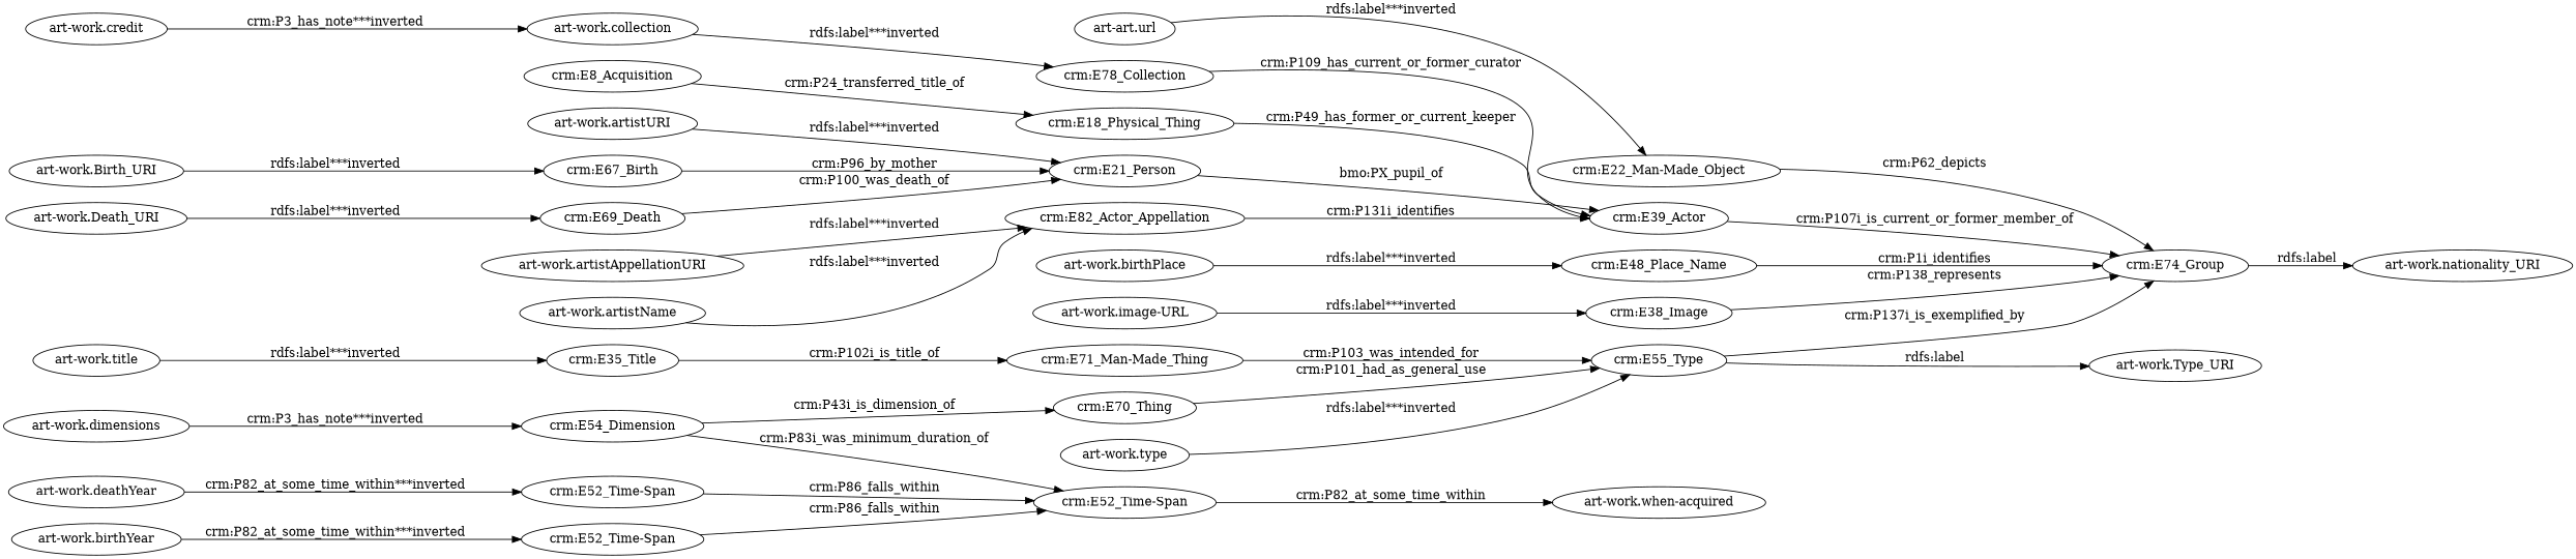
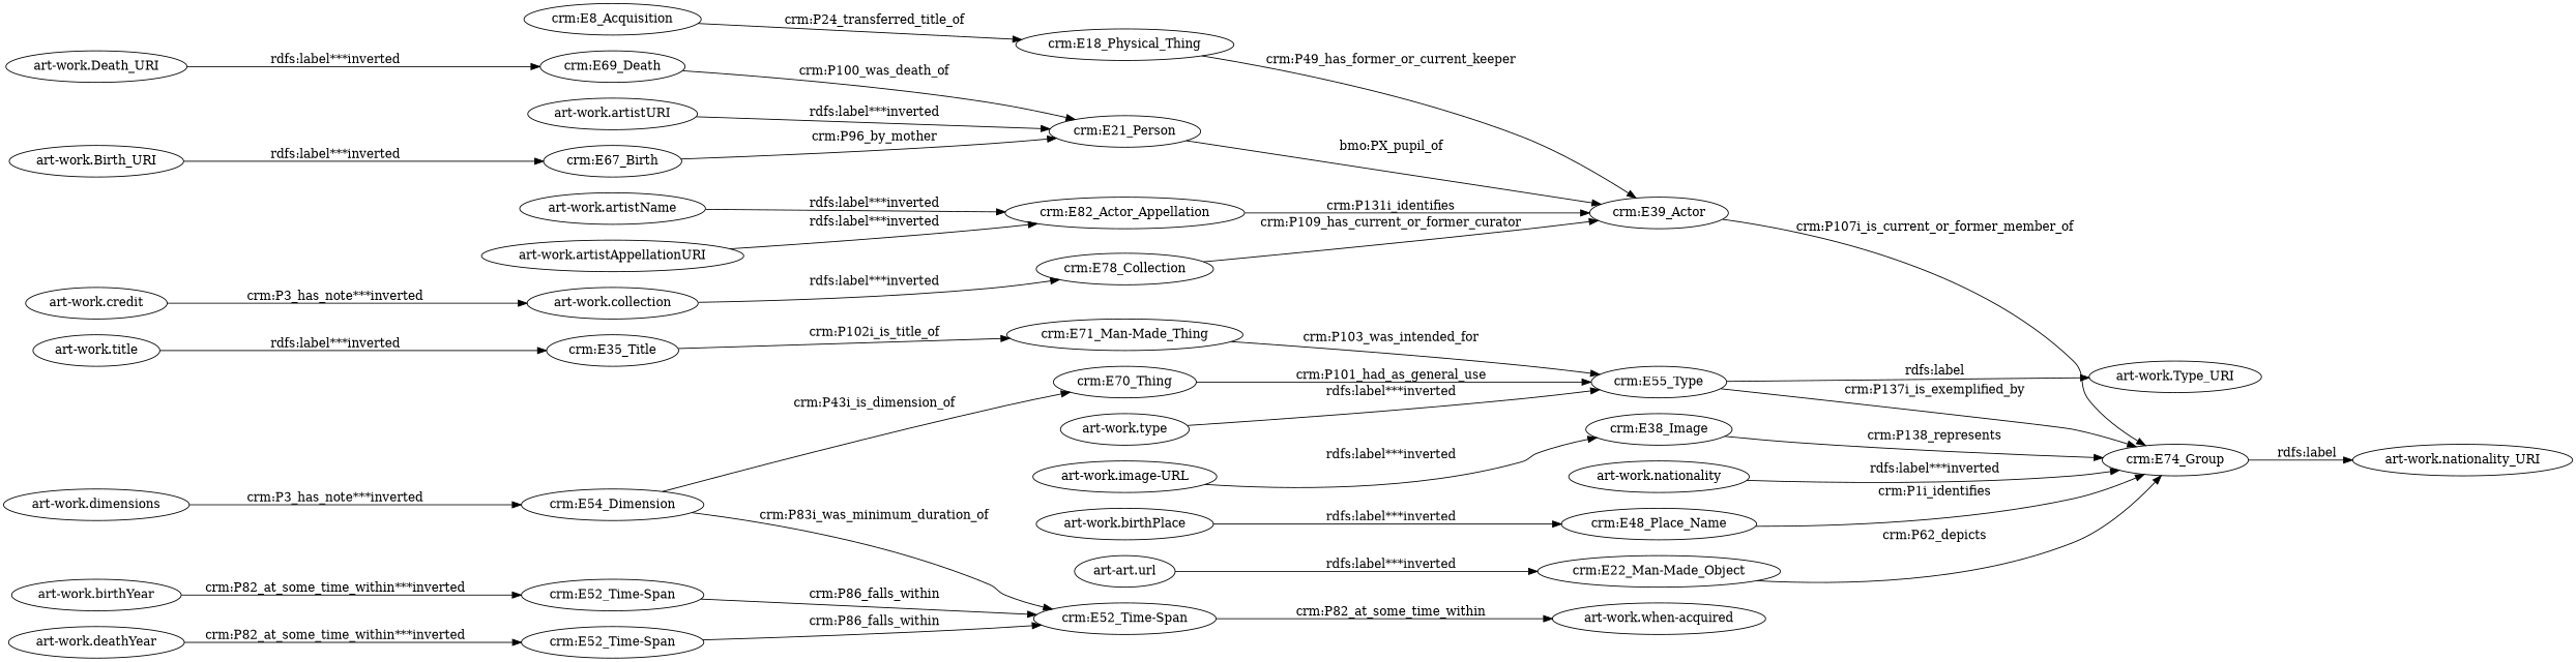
  digraph {
    rankdir=LR
    node [type=class_uri]
    edge [type=st_property_uri weight=1]
    n1 [label="art-work.Birth_URI" type=attribute_name]
    n2 [label="crm:E67_Birth"]
    n3 [label="crm:E21_Person"]
    n4 [label="crm:E39_Actor"]
    n5 [label="art-work.Death_URI" type=attribute_name]
    n6 [label="crm:E69_Death"]
    n7 [label="art-work.artistAppellationURI" type=attribute_name]
    n8 [label="crm:E82_Actor_Appellation"]
    n9 [label="crm:E74_Group"]
    n10 [label="art-work.artistName" type=attribute_name]
    n11 [label="art-work.artistURI" type=attribute_name]
    n12 [label="art-work.birthPlace" type=attribute_name]
    n13 [label="crm:E48_Place_Name"]
    n14 [label="art-work.nationality_URI" type=attribute_name]
    n15 [label="art-work.birthYear" type=attribute_name]
    n16 [label="crm:E52_Time-Span"]
    n17 [label="crm:E52_Time-Span"]
    n18 [label="art-work.when-acquired" type=attribute_name]
    n19 [label="art-work.collection" type=attribute_name]
    n20 [label="crm:E78_Collection"]
    n21 [label="art-work.credit" type=attribute_name]
    n22 [label="crm:E8_Acquisition"]
    n23 [label="crm:E18_Physical_Thing"]
    n24 [label="art-work.deathYear" type=attribute_name]
    n25 [label="crm:E52_Time-Span"]
    n26 [label="art-work.dimensions" type=attribute_name]
    n27 [label="crm:E54_Dimension"]
    n28 [label="crm:E70_Thing"]
    n29 [label="crm:E55_Type"]
    n30 [label="art-work.image-URL" type=attribute_name]
    n31 [label="crm:E38_Image"]
+   n32 [label="art-work.nationality" type=attribute_name]
    n33 [label="art-work.title" type=attribute_name]
    n34 [label="crm:E35_Title"]
    n35 [label="crm:E71_Man-Made_Thing"]
    n36 [label="art-work.type" type=attribute_name]
    n37 [label="art-work.Type_URI" type=attribute_name]
    n38 [label="art-art.url" type=attribute_name]
    n39 [label="crm:E22_Man-Made_Object"]
    n1 -> n2 [label="rdfs:label***inverted"]
    n2 -> n3 [label="crm:P96_by_mother" type=direct_property_uri]
    n3 -> n4 [label="bmo:PX_pupil_of" type=direct_property_uri]
    n4 -> n9 [label="crm:P107i_is_current_or_former_member_of" type=direct_property_uri]
    n5 -> n6 [label="rdfs:label***inverted"]
    n6 -> n3 [label="crm:P100_was_death_of" type=direct_property_uri]
    n7 -> n8 [label="rdfs:label***inverted"]
    n8 -> n4 [label="crm:P131i_identifies" type=direct_property_uri]
    n9 -> n14 [label="rdfs:label" weight=""]
    n10 -> n8 [label="rdfs:label***inverted"]
    n11 -> n3 [label="rdfs:label***inverted"]
    n12 -> n13 [label="rdfs:label***inverted"]
    n13 -> n9 [label="crm:P1i_identifies" type=inherited weight=4]
    n15 -> n16 [label="crm:P82_at_some_time_within***inverted"]
    n16 -> n17 [label="crm:P86_falls_within" type=direct_property_uri]
    n17 -> n18 [label="crm:P82_at_some_time_within" weight=""]
    n19 -> n20 [label="rdfs:label***inverted"]
    n20 -> n4 [label="crm:P109_has_current_or_former_curator" type=direct_property_uri]
    n21 -> n19 [label="crm:P3_has_note***inverted"]
    n22 -> n23 [label="crm:P24_transferred_title_of" type=direct_property_uri]
    n23 -> n4 [label="crm:P49_has_former_or_current_keeper" type=direct_property_uri]
    n24 -> n25 [label="crm:P82_at_some_time_within***inverted"]
    n25 -> n17 [label="crm:P86_falls_within" type=direct_property_uri]
    n26 -> n27 [label="crm:P3_has_note***inverted"]
    n27 -> n17 [label="crm:P83i_was_minimum_duration_of" type=direct_property_uri]
    n27 -> n28 [label="crm:P43i_is_dimension_of" type=direct_property_uri]
    n28 -> n29 [label="crm:P101_had_as_general_use" type=direct_property_uri]
    n29 -> n9 [label="crm:P137i_is_exemplified_by" type=inherited weight=4]
    n29 -> n37 [label="rdfs:label" weight=""]
    n30 -> n31 [label="rdfs:label***inverted"]
    n31 -> n9 [label="crm:P138_represents" type=inherited weight=4]
+   n32 -> n9 [label="rdfs:label***inverted"]
    n33 -> n34 [label="rdfs:label***inverted"]
    n34 -> n35 [label="crm:P102i_is_title_of" type=direct_property_uri]
    n35 -> n29 [label="crm:P103_was_intended_for" type=direct_property_uri]
    n36 -> n29 [label="rdfs:label***inverted"]
    n38 -> n39 [label="rdfs:label***inverted"]
    n39 -> n9 [label="crm:P62_depicts" type=inherited weight=4]
  }
